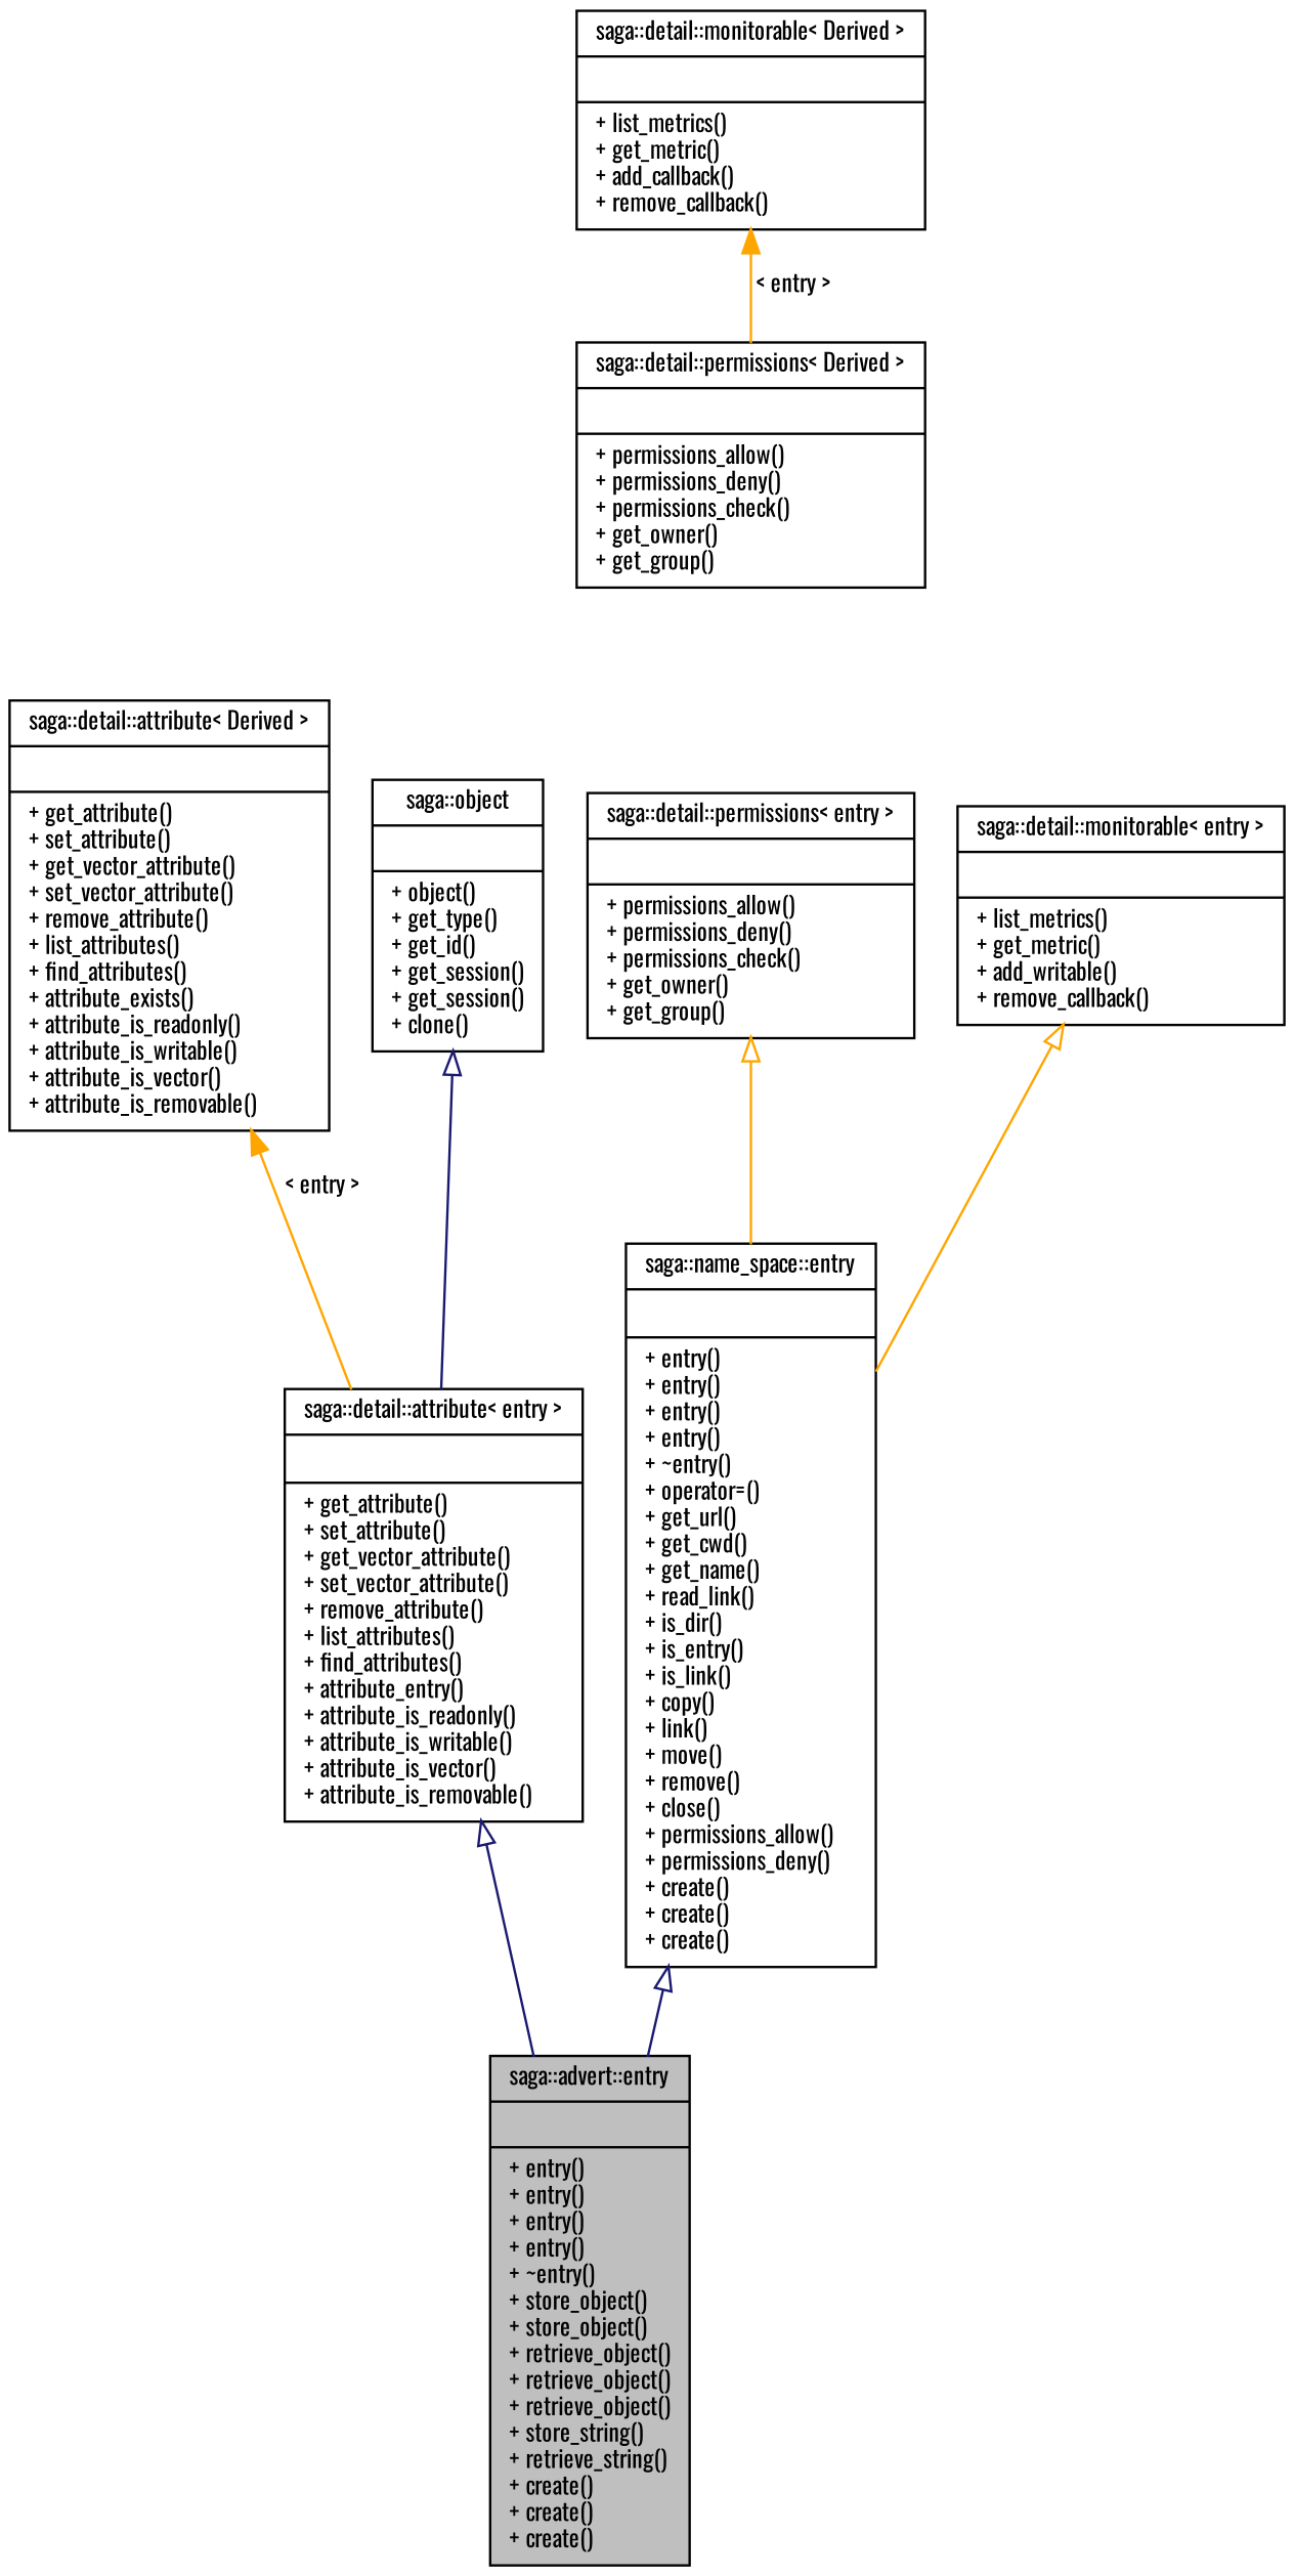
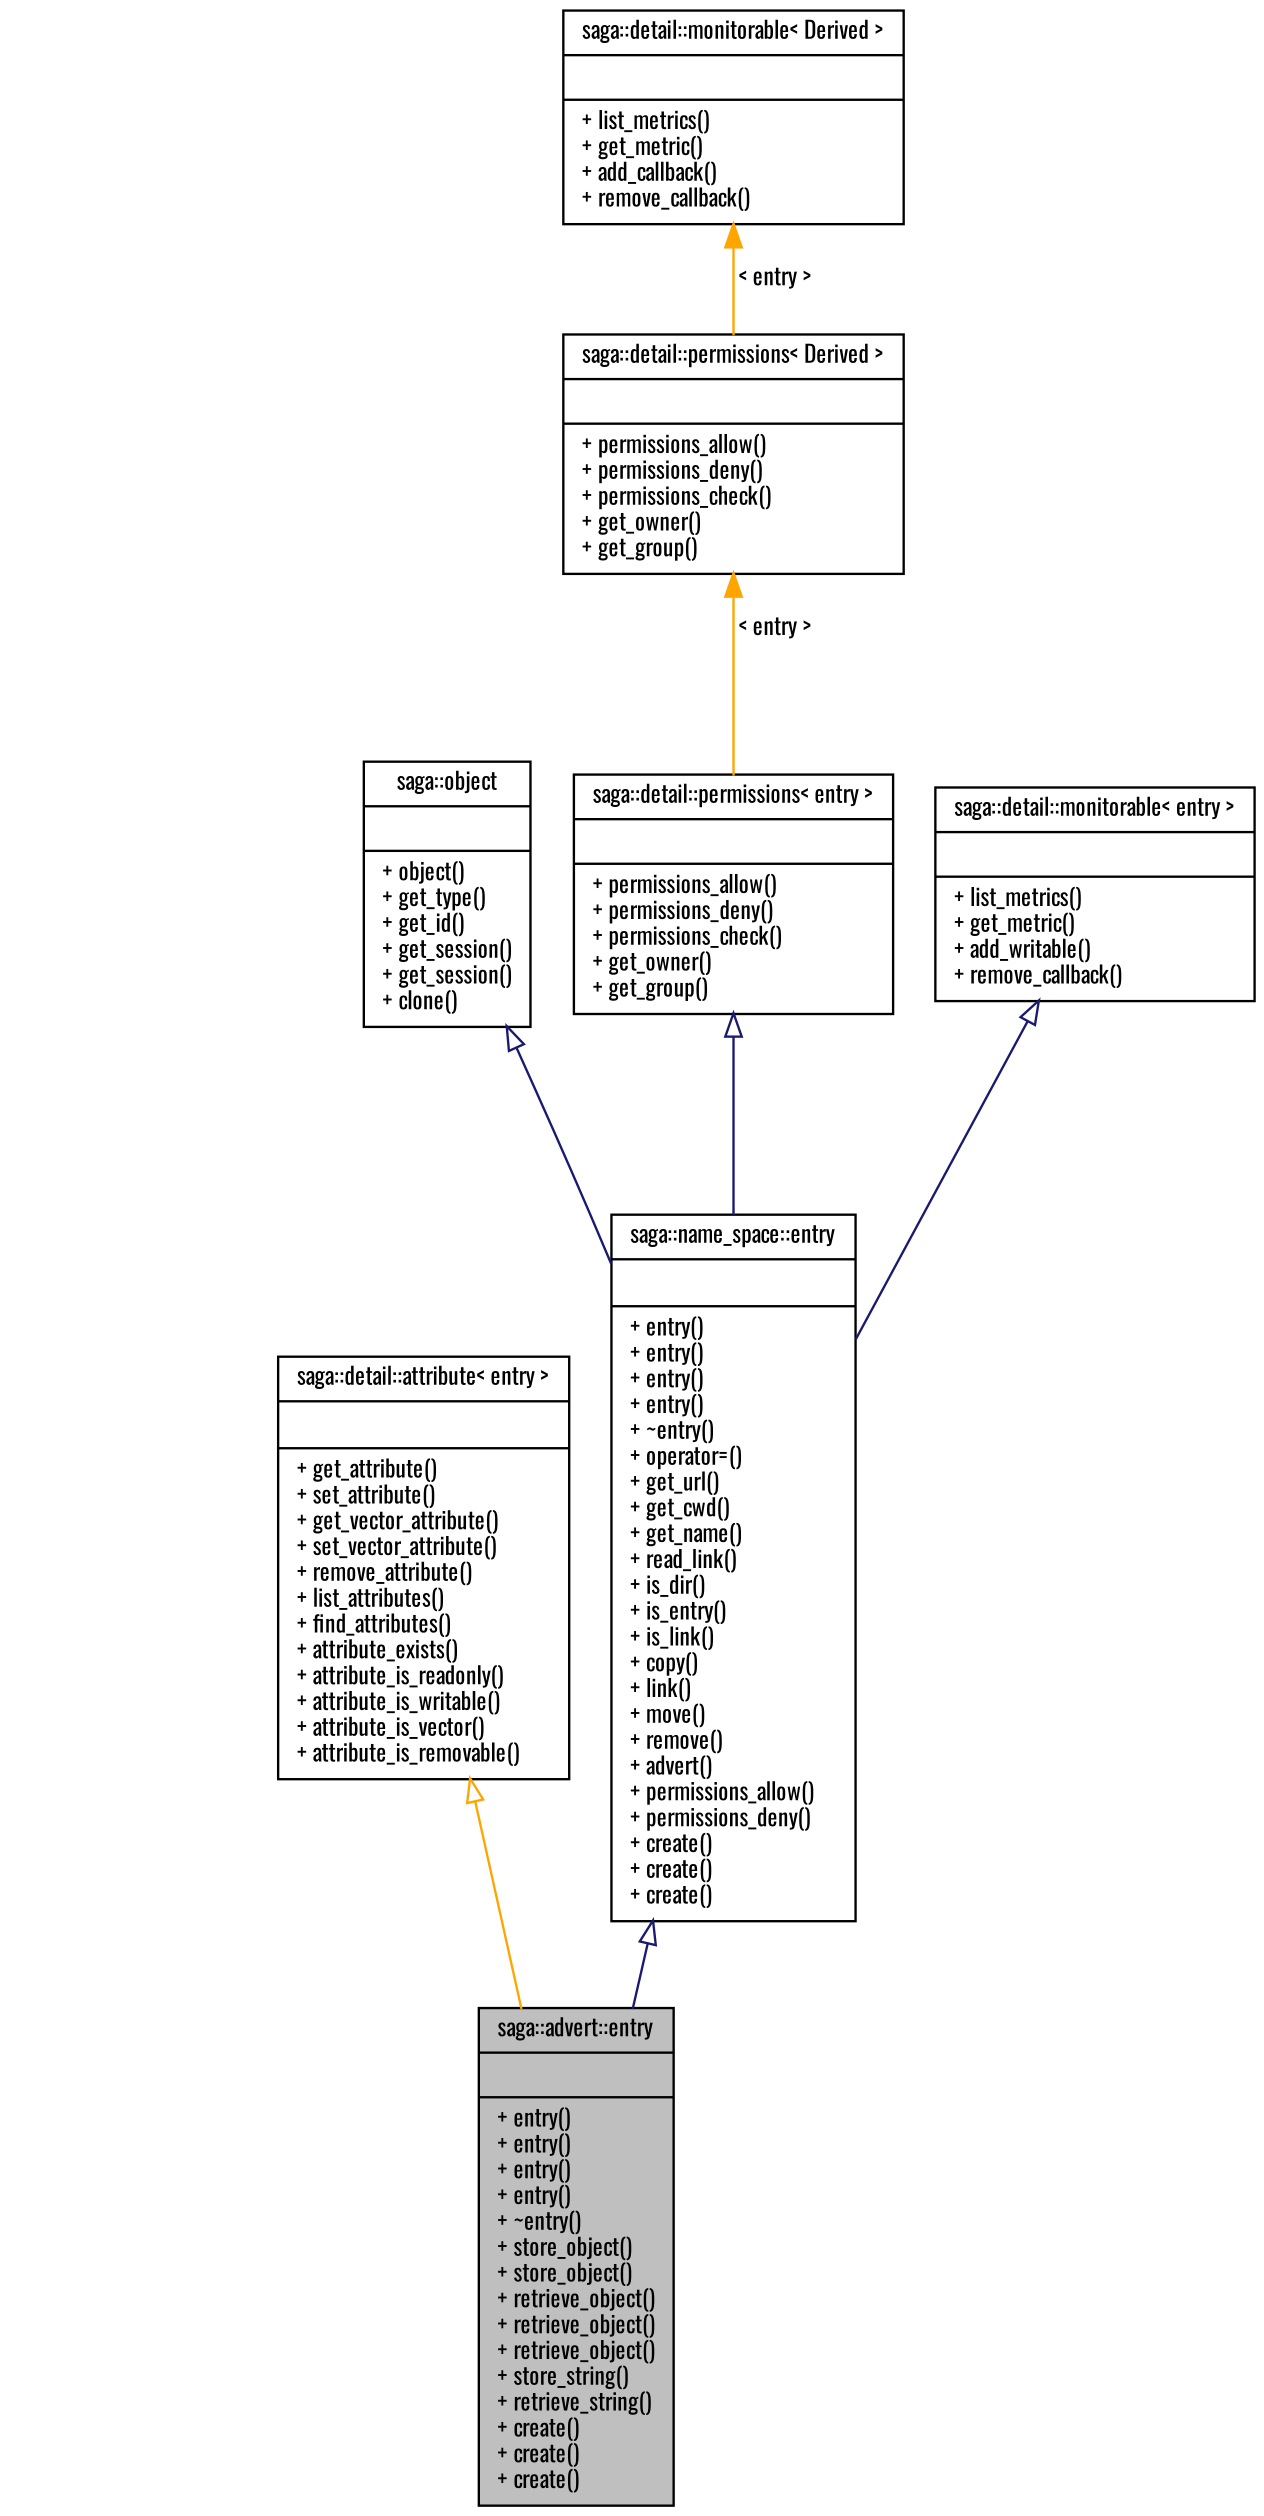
  digraph {
    fontname=Oswald
    node [color=black fontname=Oswald fontsize=10 shape=record]
    edge [arrowtail=onormal color=midnightblue dir=back fontname=Oswald fontsize=10 labelfontname=FreeSans labelfontsize=10 style=solid]
    n1 [fillcolor=grey75 fontcolor=black height=0.2 label="{saga::advert::entry\n||+ entry()\l+ entry()\l+ entry()\l+ entry()\l+ ~entry()\l+ store_object()\l+ store_object()\l+ retrieve_object()\l+ retrieve_object()\l+ retrieve_object()\l+ store_string()\l+ retrieve_string()\l+ create()\l+ create()\l+ create()\l}" style=filled width=0.4]
-   n2 [height=0.2 label="{saga::name_space::entry\n||+ entry()\l+ entry()\l+ entry()\l+ entry()\l+ ~entry()\l+ operator=()\l+ get_url()\l+ get_cwd()\l+ get_name()\l+ read_link()\l+ is_dir()\l+ is_entry()\l+ is_link()\l+ copy()\l+ link()\l+ move()\l+ remove()\l+ close()\l+ permissions_allow()\l+ permissions_deny()\l+ create()\l+ create()\l+ create()\l}" width=0.4]
+   n2 [height=0.2 label="{saga::name_space::entry\n||+ entry()\l+ entry()\l+ entry()\l+ entry()\l+ ~entry()\l+ operator=()\l+ get_url()\l+ get_cwd()\l+ get_name()\l+ read_link()\l+ is_dir()\l+ is_entry()\l+ is_link()\l+ copy()\l+ link()\l+ move()\l+ remove()\l+ advert()\l+ permissions_allow()\l+ permissions_deny()\l+ create()\l+ create()\l+ create()\l}" width=0.4]
    n3 [height=0.2 label="{saga::object\n||+ object()\l+ get_type()\l+ get_id()\l+ get_session()\l+ get_session()\l+ clone()\l}" width=0.4]
    n4 [height=0.2 label="{saga::detail::monitorable\< entry \>\n||+ list_metrics()\l+ get_metric()\l+ add_writable()\l+ remove_callback()\l}" width=0.4]
    n5 [height=0.2 label="{saga::detail::monitorable\< Derived \>\n||+ list_metrics()\l+ get_metric()\l+ add_callback()\l+ remove_callback()\l}" width=0.4]
    n6 [height=0.2 label="{saga::detail::permissions\< Derived \>\n||+ permissions_allow()\l+ permissions_deny()\l+ permissions_check()\l+ get_owner()\l+ get_group()\l}" width=0.4]
    n7 [height=0.2 label="{saga::detail::permissions\< entry \>\n||+ permissions_allow()\l+ permissions_deny()\l+ permissions_check()\l+ get_owner()\l+ get_group()\l}" width=0.4]
-   n8 [height=0.2 label="{saga::detail::attribute\< entry \>\n||+ get_attribute()\l+ set_attribute()\l+ get_vector_attribute()\l+ set_vector_attribute()\l+ remove_attribute()\l+ list_attributes()\l+ find_attributes()\l+ attribute_entry()\l+ attribute_is_readonly()\l+ attribute_is_writable()\l+ attribute_is_vector()\l+ attribute_is_removable()\l}" width=0.4]
-   n9 [height=0.2 label="{saga::detail::attribute\< Derived \>\n||+ get_attribute()\l+ set_attribute()\l+ get_vector_attribute()\l+ set_vector_attribute()\l+ remove_attribute()\l+ list_attributes()\l+ find_attributes()\l+ attribute_exists()\l+ attribute_is_readonly()\l+ attribute_is_writable()\l+ attribute_is_vector()\l+ attribute_is_removable()\l}" width=0.4]
+   n8 [height=0.2 label="{saga::detail::attribute\< entry \>\n||+ get_attribute()\l+ set_attribute()\l+ get_vector_attribute()\l+ set_vector_attribute()\l+ remove_attribute()\l+ list_attributes()\l+ find_attributes()\l+ attribute_exists()\l+ attribute_is_readonly()\l+ attribute_is_writable()\l+ attribute_is_vector()\l+ attribute_is_removable()\l}" width=0.4]
    n2 -> n1
-   n3 -> n8
-   n4 -> n2 [color=orange]
+   n3 -> n2
+   n4 -> n2
    n5 -> n6 [color=orange label=" \< entry \>" arrowtail=""]
-   n7 -> n2 [color=orange]
-   n8 -> n1
-   n9 -> n8 [color=orange label=" \< entry \>" arrowtail=""]
+   n6 -> n7 [color=orange label=" \< entry \>" arrowtail=""]
+   n7 -> n2
+   n8 -> n1 [color=orange]
  }
